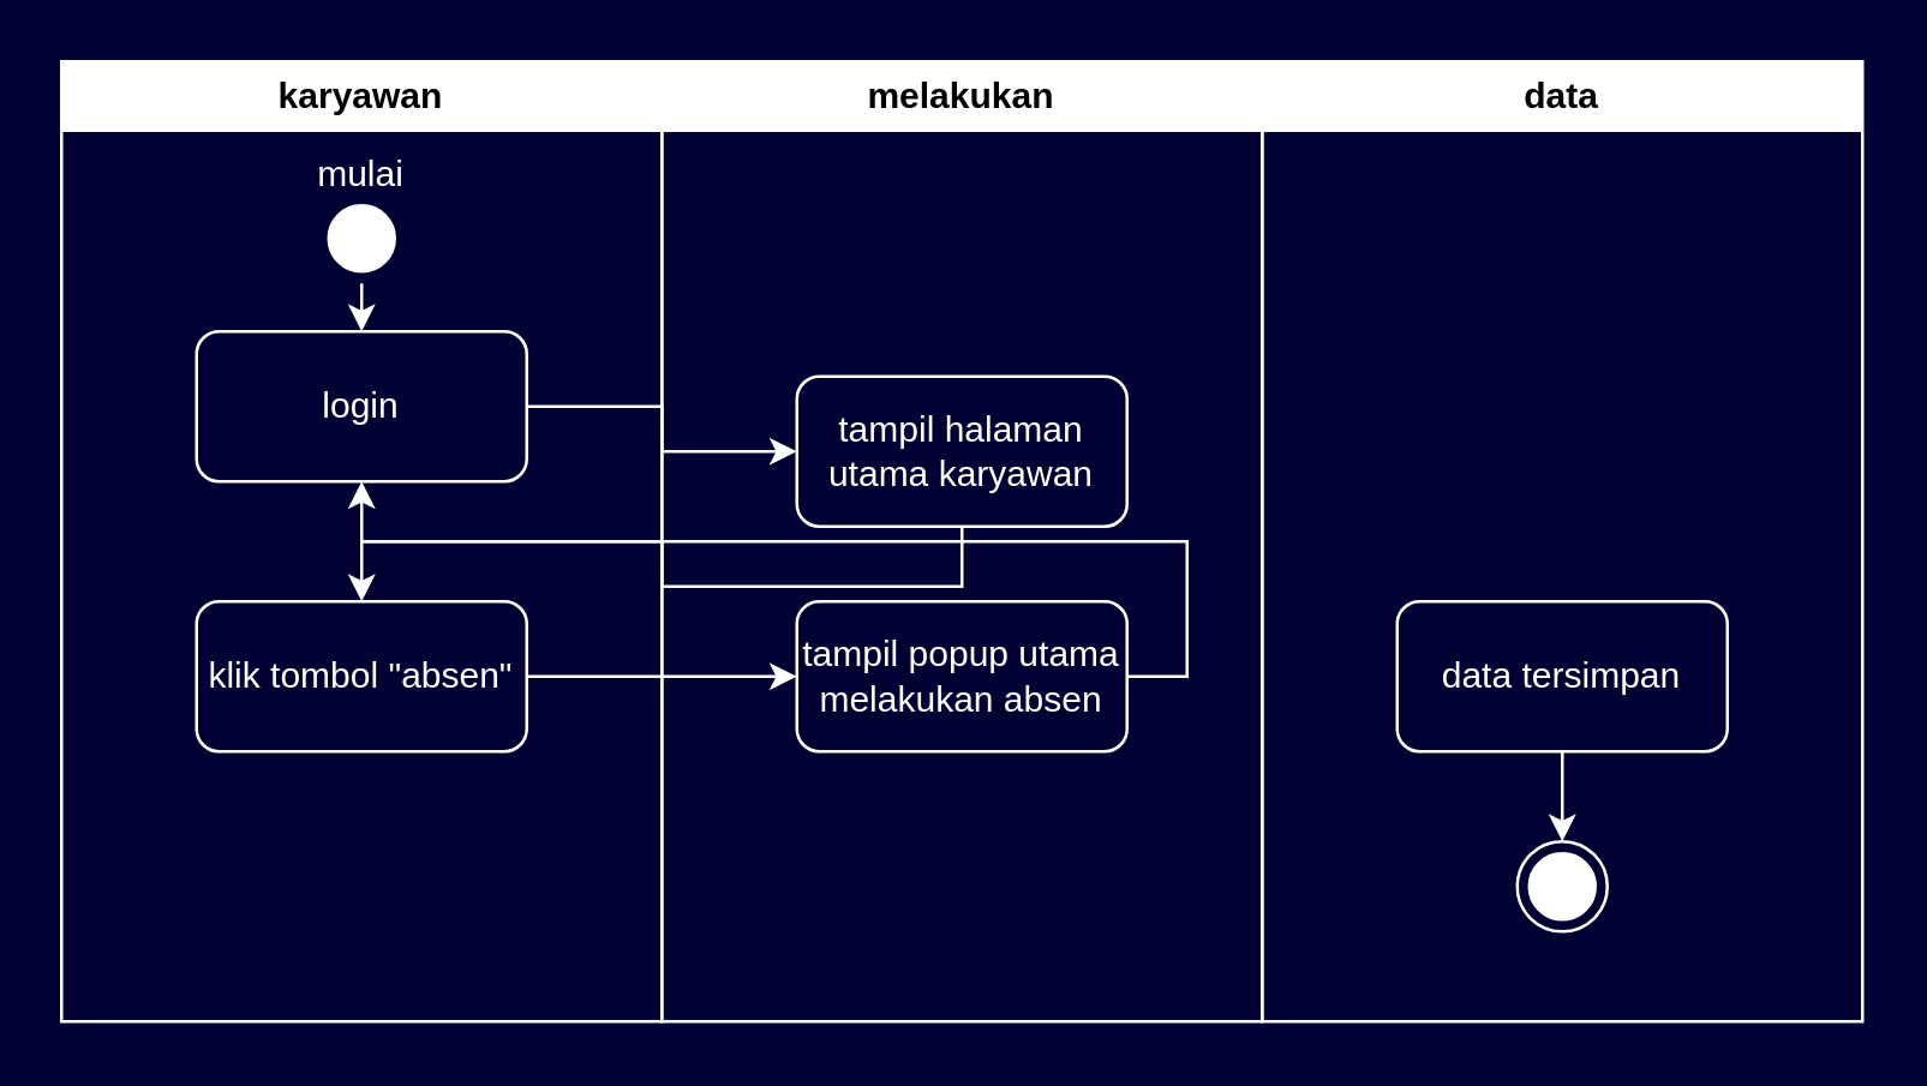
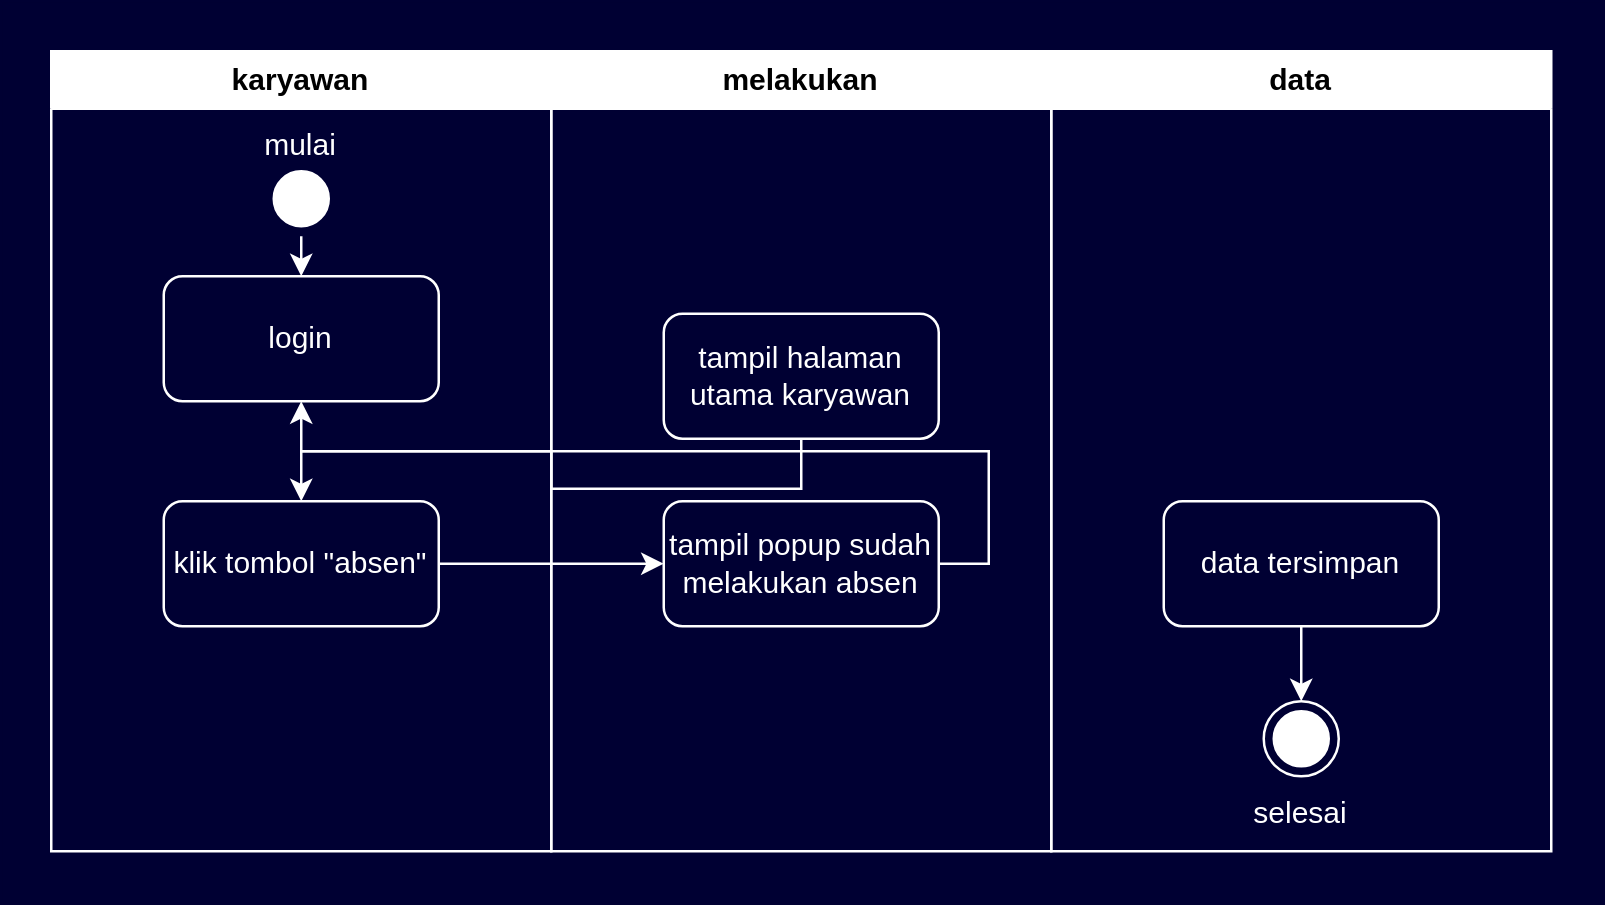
  <mxCell id="0" />
  <mxCell id="1" parent="0" />
  <mxCell id="2" value="karyawan" style="swimlane;whiteSpace=wrap;html=1;strokeColor=#FFFFFF;" vertex="1" parent="1"><mxGeometry x="20" y="20" width="200" height="320" as="geometry" /></mxCell>
  <mxCell id="3" style="edgeStyle=orthogonalEdgeStyle;rounded=0;orthogonalLoop=1;jettySize=auto;html=1;exitX=0.5;exitY=1;exitDx=0;exitDy=0;entryX=0.5;entryY=0;entryDx=0;entryDy=0;strokeColor=#FFFFFF;" edge="1" parent="2" source="4" target="5"><mxGeometry relative="1" as="geometry" /></mxCell>
  <mxCell id="4" value="" style="ellipse;html=1;shape=startState;fillColor=#FFFFFF;strokeColor=#FFFFFF;" vertex="1" parent="2"><mxGeometry x="85" y="44" width="30" height="30" as="geometry" /></mxCell>
  <mxCell id="5" value="&lt;font color=&quot;#ffffff&quot;&gt;login&lt;/font&gt;" style="html=1;whiteSpace=wrap;fillColor=none;strokeColor=#FFFFFF;rounded=1;glass=0;" vertex="1" parent="2"><mxGeometry x="45" y="90" width="110" height="50" as="geometry" /></mxCell>
  <mxCell id="6" value="&lt;font color=&quot;#ffffff&quot;&gt;klik tombol &quot;absen&quot;&lt;/font&gt;" style="html=1;whiteSpace=wrap;fillColor=none;strokeColor=#FFFFFF;rounded=1;glass=0;" vertex="1" parent="2"><mxGeometry x="45" y="180" width="110" height="50" as="geometry" /></mxCell>
  <mxCell id="7" value="&lt;font color=&quot;#ffffff&quot;&gt;mulai&lt;/font&gt;" style="text;html=1;align=center;verticalAlign=middle;whiteSpace=wrap;rounded=0;" vertex="1" parent="2"><mxGeometry x="70" y="23" width="60" height="30" as="geometry" /></mxCell>
  <mxCell id="8" value="melakukan" style="swimlane;whiteSpace=wrap;html=1;strokeColor=#FFFFFF;" vertex="1" parent="1"><mxGeometry x="220" y="20" width="200" height="320" as="geometry" /></mxCell>
  <mxCell id="9" value="&lt;font color=&quot;#ffffff&quot;&gt;tampil halaman utama karyawan&lt;/font&gt;" style="html=1;whiteSpace=wrap;fillColor=none;strokeColor=#FFFFFF;rounded=1;glass=0;" vertex="1" parent="8"><mxGeometry x="45" y="105" width="110" height="50" as="geometry" /></mxCell>
- <mxCell id="10" value="&lt;font color=&quot;#ffffff&quot;&gt;tampil popup utama melakukan absen&lt;/font&gt;" style="html=1;whiteSpace=wrap;fillColor=none;strokeColor=#FFFFFF;rounded=1;glass=0;" vertex="1" parent="8"><mxGeometry x="45" y="180" width="110" height="50" as="geometry" /></mxCell>
+ <mxCell id="10" value="&lt;font color=&quot;#ffffff&quot;&gt;tampil popup sudah melakukan absen&lt;/font&gt;" style="html=1;whiteSpace=wrap;fillColor=none;strokeColor=#FFFFFF;rounded=1;glass=0;" vertex="1" parent="8"><mxGeometry x="45" y="180" width="110" height="50" as="geometry" /></mxCell>
  <mxCell id="11" value="data" style="swimlane;whiteSpace=wrap;html=1;strokeColor=#FFFFFF;" vertex="1" parent="1"><mxGeometry x="420" y="20" width="200" height="320" as="geometry" /></mxCell>
  <mxCell id="12" value="" style="ellipse;html=1;shape=endState;fillColor=#FFFFFF;strokeColor=#FFFFFF;" vertex="1" parent="11"><mxGeometry x="85" y="260" width="30" height="30" as="geometry" /></mxCell>
  <mxCell id="13" style="edgeStyle=orthogonalEdgeStyle;rounded=0;orthogonalLoop=1;jettySize=auto;html=1;exitX=0.5;exitY=1;exitDx=0;exitDy=0;entryX=0.5;entryY=0;entryDx=0;entryDy=0;strokeColor=#FFFFFF;" edge="1" parent="11" source="14" target="12"><mxGeometry relative="1" as="geometry" /></mxCell>
  <mxCell id="14" value="&lt;font color=&quot;#ffffff&quot;&gt;data tersimpan&lt;/font&gt;" style="html=1;whiteSpace=wrap;fillColor=none;strokeColor=#FFFFFF;rounded=1;glass=0;" vertex="1" parent="11"><mxGeometry x="45" y="180" width="110" height="50" as="geometry" /></mxCell>
- <mxCell id="16" style="edgeStyle=orthogonalEdgeStyle;rounded=0;orthogonalLoop=1;jettySize=auto;html=1;exitX=1;exitY=0.5;exitDx=0;exitDy=0;entryX=0;entryY=0.5;entryDx=0;entryDy=0;strokeColor=#FFFFFF;" edge="1" parent="1" source="5" target="9"><mxGeometry relative="1" as="geometry" /></mxCell>
+ <mxCell id="15" value="&lt;font color=&quot;#ffffff&quot;&gt;selesai&lt;/font&gt;" style="text;html=1;align=center;verticalAlign=middle;whiteSpace=wrap;rounded=0;" vertex="1" parent="11"><mxGeometry x="70" y="290" width="60" height="30" as="geometry" /></mxCell>
  <mxCell id="17" style="edgeStyle=orthogonalEdgeStyle;rounded=0;orthogonalLoop=1;jettySize=auto;html=1;exitX=0.5;exitY=1;exitDx=0;exitDy=0;entryX=0.5;entryY=0;entryDx=0;entryDy=0;strokeColor=#FFFFFF;" edge="1" parent="1" source="9" target="6"><mxGeometry relative="1" as="geometry" /></mxCell>
  <mxCell id="18" style="edgeStyle=orthogonalEdgeStyle;rounded=0;orthogonalLoop=1;jettySize=auto;html=1;exitX=1;exitY=0.5;exitDx=0;exitDy=0;entryX=0;entryY=0.5;entryDx=0;entryDy=0;strokeColor=#FFFFFF;" edge="1" parent="1" source="6" target="10"><mxGeometry relative="1" as="geometry" /></mxCell>
  <mxCell id="19" style="edgeStyle=orthogonalEdgeStyle;rounded=0;orthogonalLoop=1;jettySize=auto;html=1;exitX=1;exitY=0.5;exitDx=0;exitDy=0;strokeColor=#FFFFFF;" edge="1" parent="1" source="10" target="5"><mxGeometry relative="1" as="geometry" /></mxCell>
